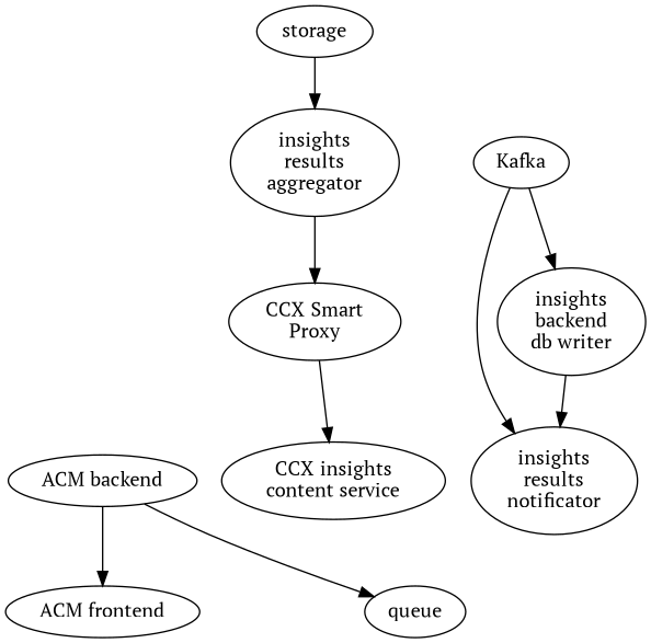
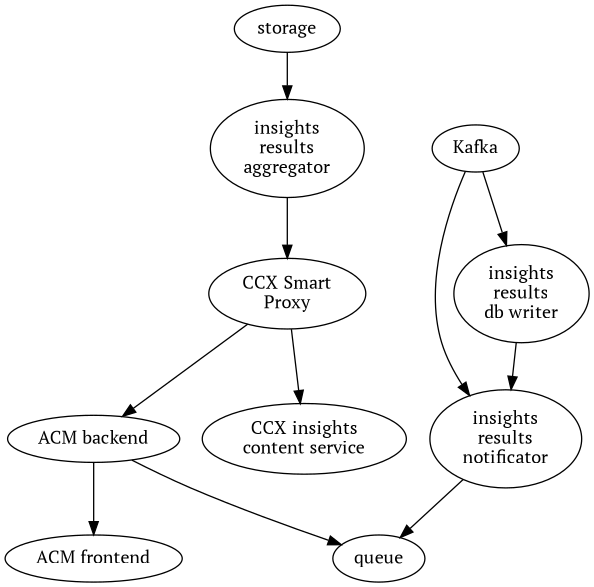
  digraph {
    fontname="PT Serif"
    rankdir=TP
    node [fontname="PT Serif"]
    edge [fontname="PT Serif"]
    n1 [label=queue]
    n2 [label="ACM backend"]
    n3 [label="ACM frontend"]
    n4 [label=Kafka]
    n5 [label="insights\nresults\nnotificator"]
-   n6 [label="insights\nbackend\ndb writer"]
+   n6 [label="insights\nresults\ndb writer"]
    n7 [label=storage]
    n8 [label="insights\nresults\naggregator"]
    n9 [label="CCX Smart\nProxy"]
    n10 [label="CCX insights\ncontent service"]
    n2 -> n1
    n2 -> n3
    n4 -> n5
    n4 -> n6
+   n5 -> n1
    n6 -> n5
    n7 -> n8
    n8 -> n9
+   n9 -> n2
    n9 -> n10
  }
